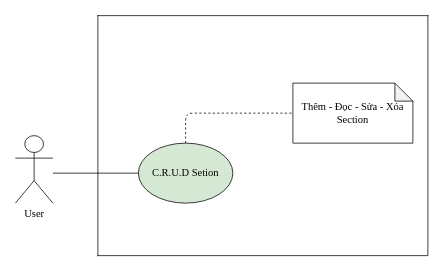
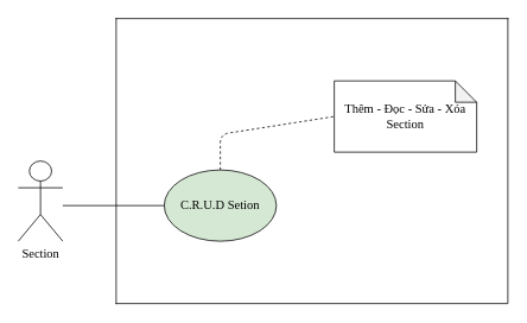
  <mxCell id="0" />
  <mxCell id="1" parent="0" />
- <mxCell id="2" value="User" style="shape=umlActor;verticalLabelPosition=bottom;verticalAlign=top;html=1;outlineConnect=0;fontFamily=Verdana;fontSize=14;" parent="1" vertex="1"><mxGeometry x="20" y="180" width="50" height="90" as="geometry" /></mxCell>
+ <mxCell id="2" value="Section" style="shape=umlActor;verticalLabelPosition=bottom;verticalAlign=top;html=1;outlineConnect=0;fontFamily=Verdana;fontSize=14;" parent="1" vertex="1"><mxGeometry x="20" y="180" width="50" height="90" as="geometry" /></mxCell>
  <mxCell id="3" value="C.R.U.D Setion" style="ellipse;whiteSpace=wrap;html=1;fontFamily=Verdana;fontSize=14;fillColor=#d5e8d4;" parent="1" vertex="1"><mxGeometry x="184" y="190" width="126" height="80" as="geometry" /></mxCell>
- <mxCell id="4" value="Thêm - Đọc - Sửa - Xóa Section" style="shape=note;whiteSpace=wrap;html=1;backgroundOutline=1;darkOpacity=0.05;size=24;fontFamily=Verdana;fontSize=14;" parent="1" vertex="1"><mxGeometry x="390" y="110" width="160" height="80" as="geometry" /></mxCell>
+ <mxCell id="4" value="Thêm - Đọc - Sửa - Xóa Section" style="shape=note;whiteSpace=wrap;html=1;backgroundOutline=1;darkOpacity=0.05;size=24;fontFamily=Verdana;fontSize=14;" parent="1" vertex="1"><mxGeometry x="375" y="90" width="160" height="80" as="geometry" /></mxCell>
  <mxCell id="5" value="" style="endArrow=none;dashed=1;html=1;exitX=0.5;exitY=0;exitDx=0;exitDy=0;entryX=0;entryY=0.5;entryDx=0;entryDy=0;entryPerimeter=0;fontFamily=Verdana;fontSize=14;" parent="1" source="3" target="4" edge="1"><mxGeometry width="50" height="50" relative="1" as="geometry"><mxPoint x="220" y="300" as="sourcePoint" /><mxPoint x="270" y="250" as="targetPoint" /><Array as="points"><mxPoint x="247" y="150" /></Array></mxGeometry></mxCell>
  <mxCell id="6" value="" style="endArrow=none;html=1;entryX=0;entryY=0.5;entryDx=0;entryDy=0;fontFamily=Verdana;fontSize=14;" parent="1" target="3" edge="1"><mxGeometry width="50" height="50" relative="1" as="geometry"><mxPoint x="70" y="230" as="sourcePoint" /><mxPoint x="270" y="250" as="targetPoint" /></mxGeometry></mxCell>
  <mxCell id="7" value="" style="shape=partialRectangle;whiteSpace=wrap;html=1;bottom=0;right=0;fillColor=none;fontFamily=Verdana;fontSize=14;" parent="1" vertex="1"><mxGeometry x="130" y="20" width="440" height="320" as="geometry" /></mxCell>
  <mxCell id="8" value="" style="shape=partialRectangle;whiteSpace=wrap;html=1;top=0;left=0;fillColor=none;fontFamily=Verdana;fontSize=14;" parent="1" vertex="1"><mxGeometry x="130" y="20" width="440" height="320" as="geometry" /></mxCell>
